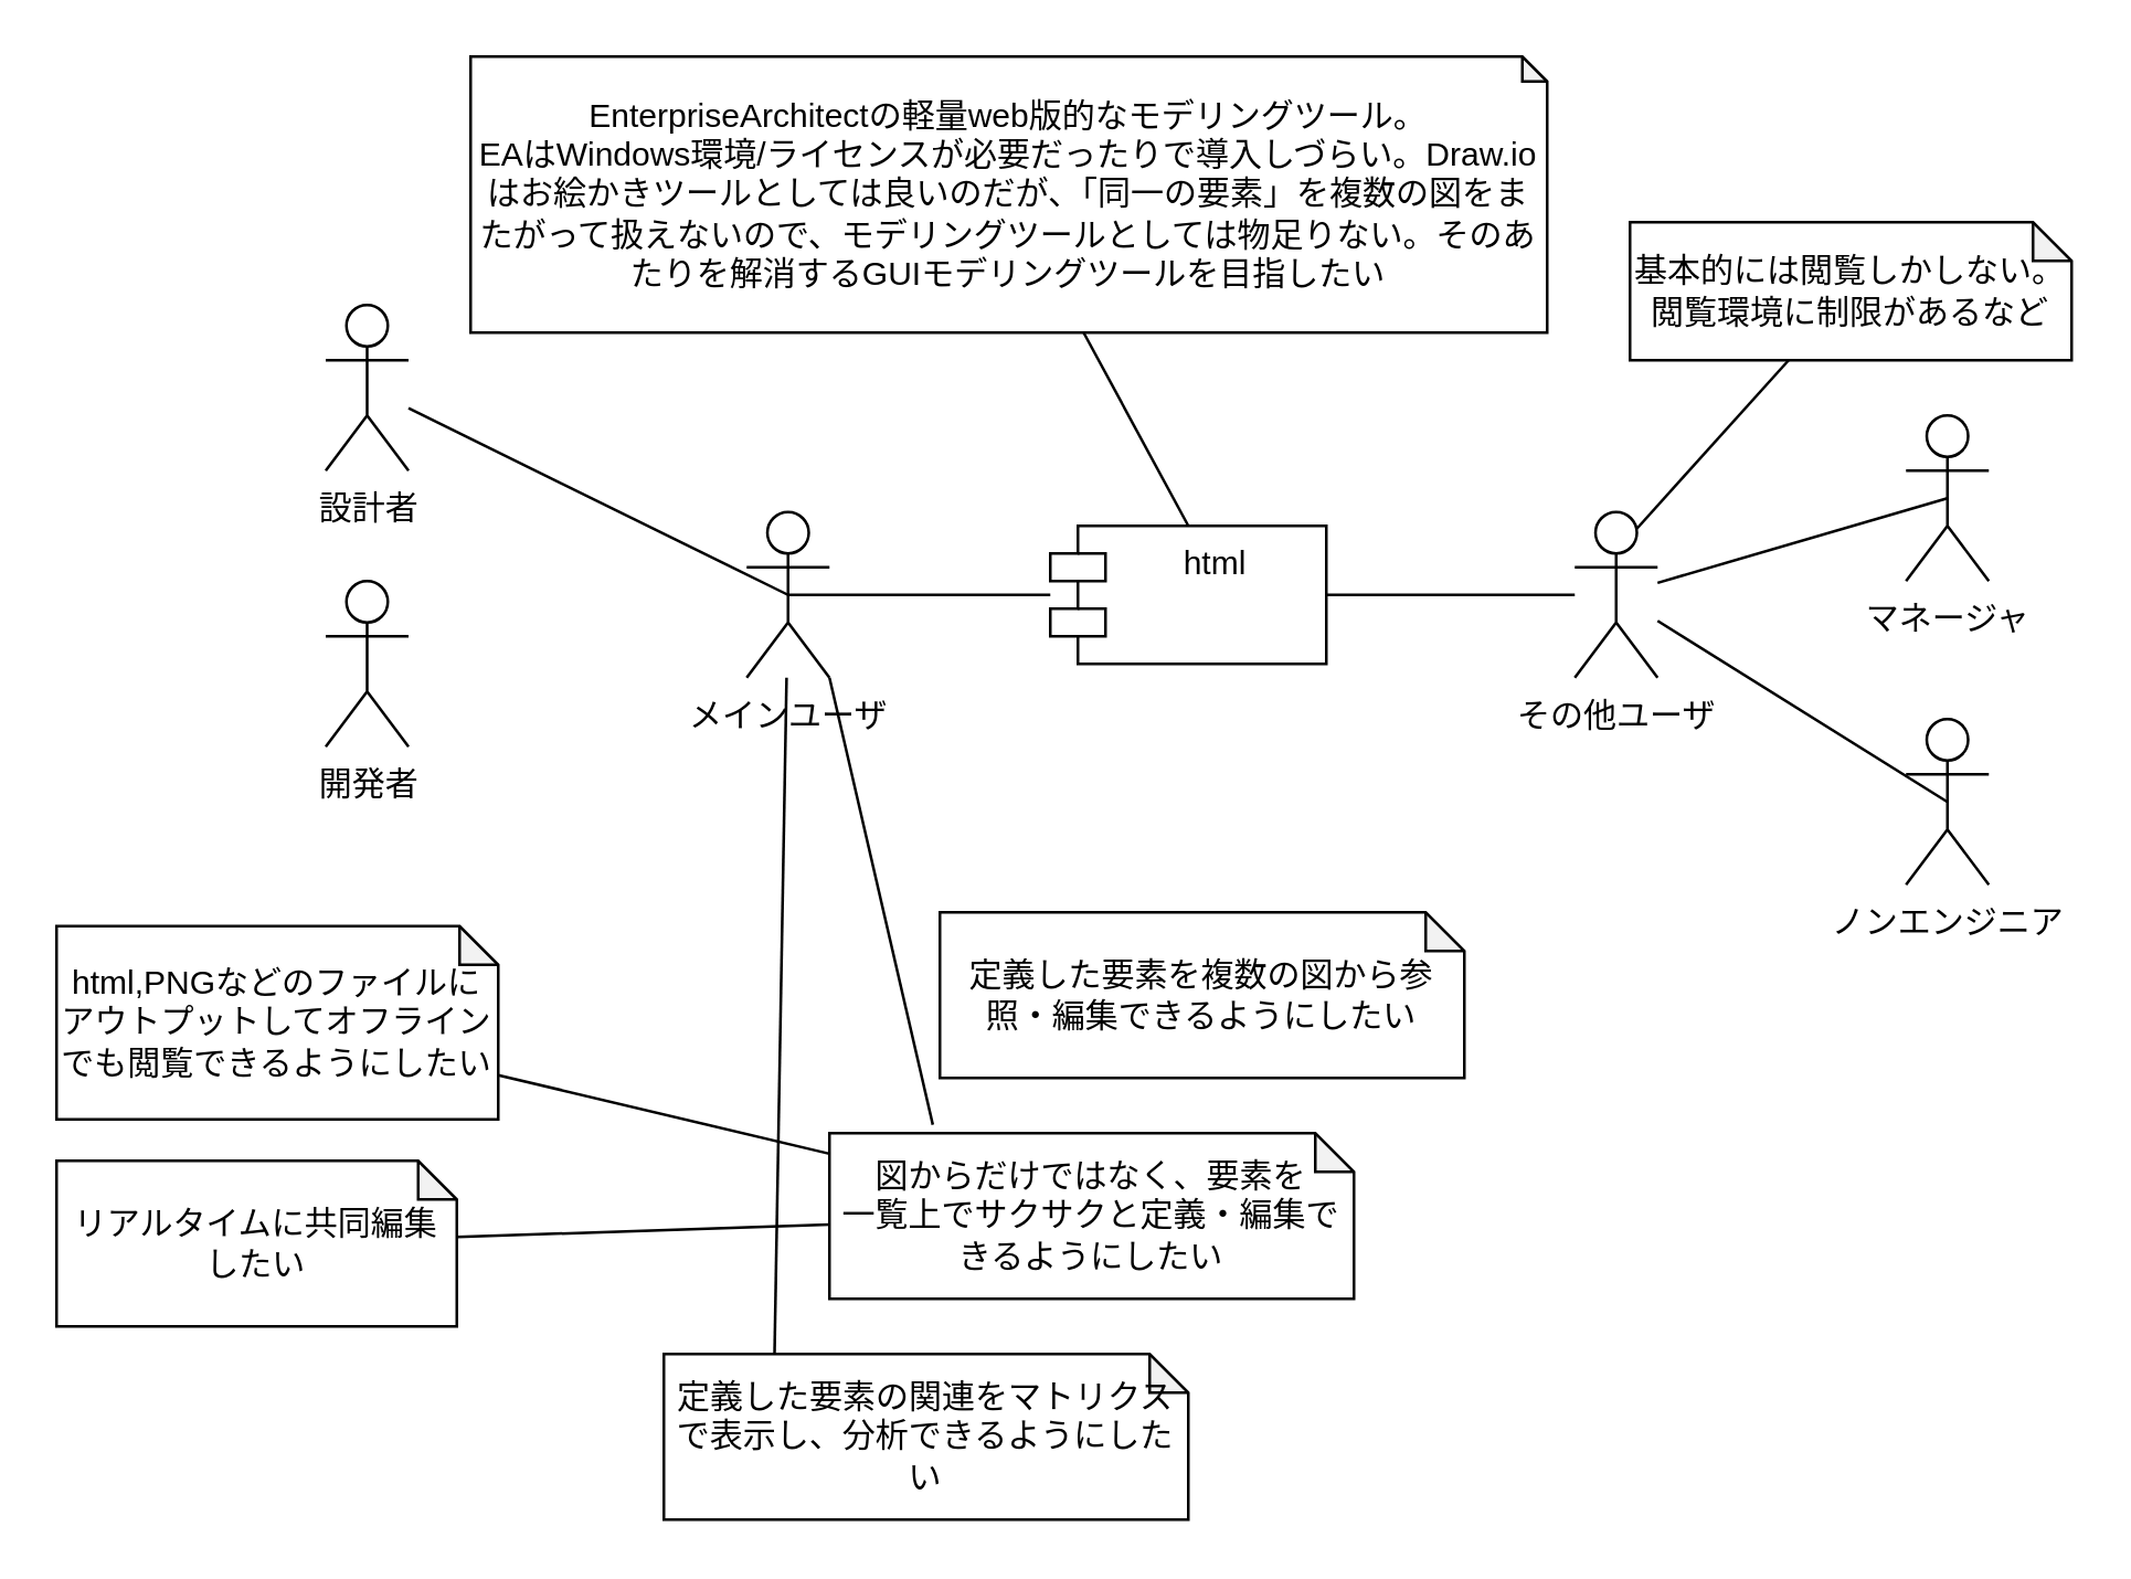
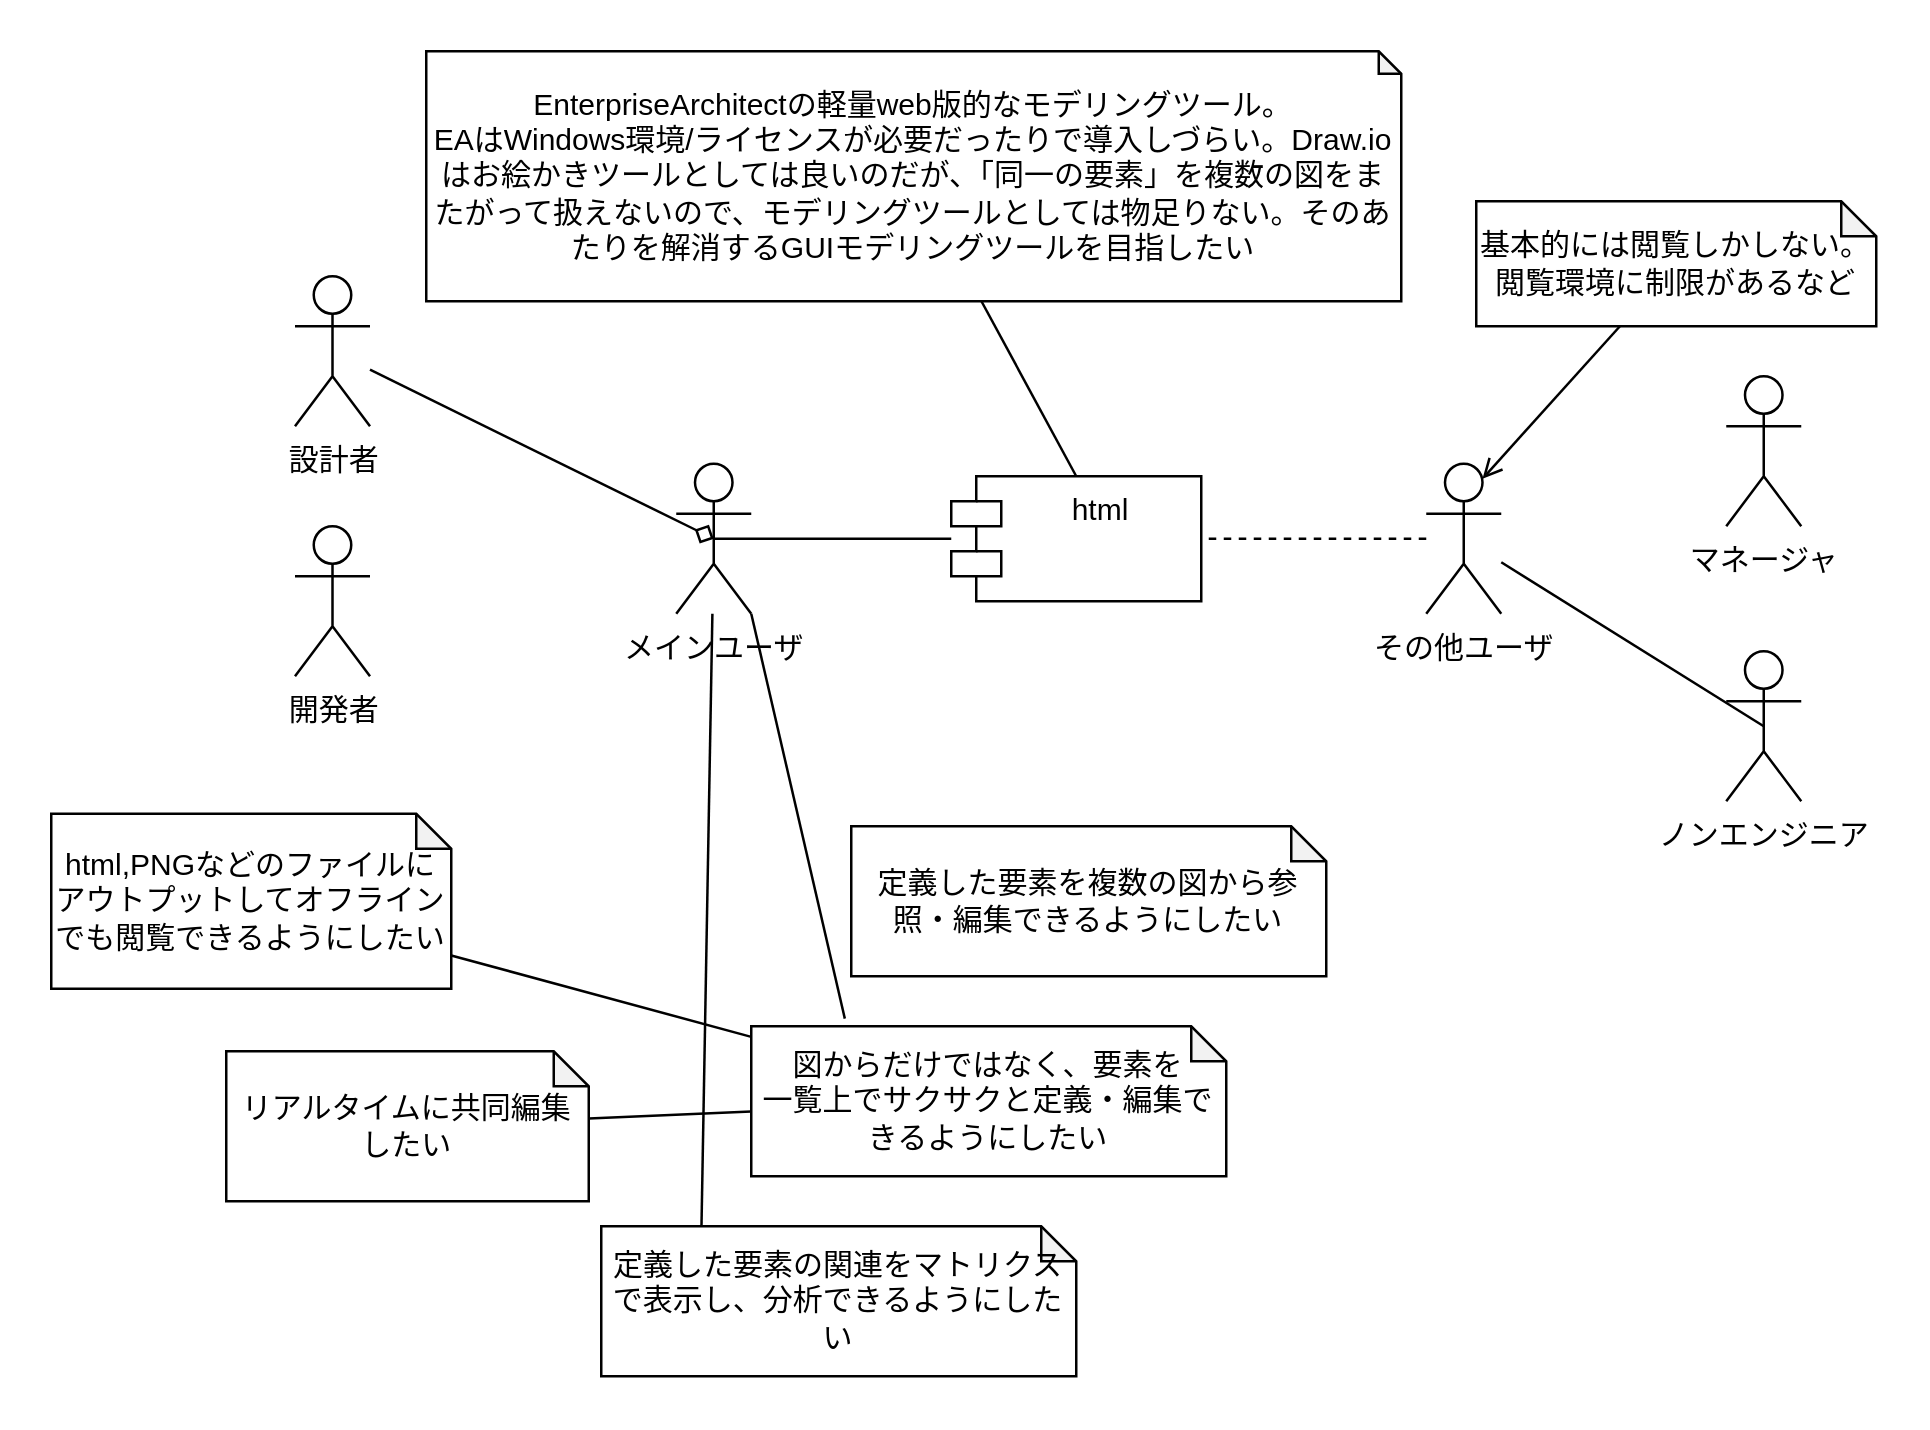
  <mxCell id="0" />
  <mxCell id="1" parent="0" />
  <mxCell id="2" value="html" style="shape=module;align=left;spacingLeft=20;align=center;verticalAlign=top;" vertex="1" parent="1"><mxGeometry x="380" y="190" width="100" height="50" as="geometry" /></mxCell>
  <mxCell id="3" value="開発者" style="shape=umlActor;verticalLabelPosition=bottom;verticalAlign=top;html=1;" vertex="1" parent="1"><mxGeometry x="117.5" y="210" width="30" height="60" as="geometry" /></mxCell>
- <mxCell id="4" style="edgeStyle=none;html=1;entryX=0.5;entryY=0.5;entryDx=0;entryDy=0;entryPerimeter=0;endArrow=none;endFill=0;" edge="1" parent="1" source="5" target="7"><mxGeometry relative="1" as="geometry" /></mxCell>
+ <mxCell id="4" style="edgeStyle=none;html=1;entryX=0.5;entryY=0.5;entryDx=0;entryDy=0;entryPerimeter=0;endArrow=diamond;endFill=0;" edge="1" parent="1" source="5" target="7"><mxGeometry relative="1" as="geometry" /></mxCell>
  <mxCell id="5" value="設計者" style="shape=umlActor;verticalLabelPosition=bottom;verticalAlign=top;html=1;" vertex="1" parent="1"><mxGeometry x="117.5" y="110" width="30" height="60" as="geometry" /></mxCell>
  <mxCell id="6" style="edgeStyle=none;html=1;endArrow=none;endFill=0;exitX=0.5;exitY=0.5;exitDx=0;exitDy=0;exitPerimeter=0;" edge="1" parent="1" source="7" target="2"><mxGeometry relative="1" as="geometry" /></mxCell>
  <mxCell id="7" value="メインユーザ" style="shape=umlActor;verticalLabelPosition=bottom;verticalAlign=top;html=1;" vertex="1" parent="1"><mxGeometry x="270" y="185" width="30" height="60" as="geometry" /></mxCell>
  <mxCell id="8" value="ノンエンジニア" style="shape=umlActor;verticalLabelPosition=bottom;verticalAlign=top;html=1;" vertex="1" parent="1"><mxGeometry x="690" y="260" width="30" height="60" as="geometry" /></mxCell>
  <mxCell id="9" value="マネージャ" style="shape=umlActor;verticalLabelPosition=bottom;verticalAlign=top;html=1;" vertex="1" parent="1"><mxGeometry x="690" y="150" width="30" height="60" as="geometry" /></mxCell>
  <mxCell id="10" style="edgeStyle=none;html=1;entryX=0.5;entryY=0;entryDx=0;entryDy=0;endArrow=none;endFill=0;" edge="1" parent="1" source="11" target="2"><mxGeometry relative="1" as="geometry" /></mxCell>
  <mxCell id="11" value="EnterpriseArchitectの軽量web版的なモデリングツール。&lt;br&gt;EAはWindows環境/ライセンスが必要だったりで導入しづらい。Draw.ioはお絵かきツールとしては良いのだが、「同一の要素」を複数の図をまたがって扱えないので、モデリングツールとしては物足りない。そのあたりを解消するGUIモデリングツールを目指したい" style="shape=note;whiteSpace=wrap;html=1;backgroundOutline=1;darkOpacity=0.05;size=9;" vertex="1" parent="1"><mxGeometry x="170" y="20" width="390" height="100" as="geometry" /></mxCell>
  <mxCell id="12" value="&lt;span&gt;定義した要素を複数の図から参照・編集できるようにしたい&lt;br&gt;&lt;/span&gt;" style="shape=note;whiteSpace=wrap;html=1;backgroundOutline=1;darkOpacity=0.05;size=14;" vertex="1" parent="1"><mxGeometry x="340" y="330" width="190" height="60" as="geometry" /></mxCell>
  <mxCell id="13" style="edgeStyle=none;html=1;endArrow=none;endFill=0;" edge="1" parent="1" source="14" target="24"><mxGeometry relative="1" as="geometry" /></mxCell>
- <mxCell id="14" value="&lt;span&gt;html,PNGなどのファイルにアウトプットしてオフラインでも閲覧できるようにしたい&lt;br&gt;&lt;/span&gt;" style="shape=note;whiteSpace=wrap;html=1;backgroundOutline=1;darkOpacity=0.05;size=14;" vertex="1" parent="1"><mxGeometry x="20" y="335" width="160" height="70" as="geometry" /></mxCell>
- <mxCell id="15" style="edgeStyle=none;html=1;entryX=1;entryY=0.5;entryDx=0;entryDy=0;endArrow=none;endFill=0;" edge="1" parent="1" source="18" target="2"><mxGeometry relative="1" as="geometry" /></mxCell>
- <mxCell id="16" style="edgeStyle=none;html=1;entryX=0.5;entryY=0.5;entryDx=0;entryDy=0;entryPerimeter=0;endArrow=none;endFill=0;" edge="1" parent="1" source="18" target="9"><mxGeometry relative="1" as="geometry" /></mxCell>
+ <mxCell id="14" value="&lt;span&gt;html,PNGなどのファイルにアウトプットしてオフラインでも閲覧できるようにしたい&lt;br&gt;&lt;/span&gt;" style="shape=note;whiteSpace=wrap;html=1;backgroundOutline=1;darkOpacity=0.05;size=14;" vertex="1" parent="1"><mxGeometry x="20" y="325" width="160" height="70" as="geometry" /></mxCell>
+ <mxCell id="15" style="edgeStyle=none;html=1;entryX=1;entryY=0.5;entryDx=0;entryDy=0;endArrow=none;endFill=0;dashed=1;" edge="1" parent="1" source="18" target="2"><mxGeometry relative="1" as="geometry" /></mxCell>
  <mxCell id="17" style="edgeStyle=none;html=1;entryX=0.5;entryY=0.5;entryDx=0;entryDy=0;entryPerimeter=0;endArrow=none;endFill=0;" edge="1" parent="1" source="18" target="8"><mxGeometry relative="1" as="geometry" /></mxCell>
  <mxCell id="18" value="その他ユーザ" style="shape=umlActor;verticalLabelPosition=bottom;verticalAlign=top;html=1;" vertex="1" parent="1"><mxGeometry x="570" y="185" width="30" height="60" as="geometry" /></mxCell>
- <mxCell id="19" style="edgeStyle=none;html=1;entryX=0.75;entryY=0.1;entryDx=0;entryDy=0;entryPerimeter=0;endArrow=none;endFill=0;" edge="1" parent="1" source="20" target="18"><mxGeometry relative="1" as="geometry" /></mxCell>
+ <mxCell id="19" style="edgeStyle=none;html=1;entryX=0.75;entryY=0.1;entryDx=0;entryDy=0;entryPerimeter=0;endArrow=open;endFill=0;" edge="1" parent="1" source="20" target="18"><mxGeometry relative="1" as="geometry" /></mxCell>
  <mxCell id="20" value="&lt;span&gt;基本的には閲覧しかしない。閲覧環境に制限があるなど&lt;br&gt;&lt;/span&gt;" style="shape=note;whiteSpace=wrap;html=1;backgroundOutline=1;darkOpacity=0.05;size=14;" vertex="1" parent="1"><mxGeometry x="590" y="80" width="160" height="50" as="geometry" /></mxCell>
  <mxCell id="21" style="edgeStyle=none;html=1;endArrow=none;endFill=0;exitX=0.211;exitY=0;exitDx=0;exitDy=0;exitPerimeter=0;" edge="1" parent="1" source="22" target="7"><mxGeometry relative="1" as="geometry" /></mxCell>
  <mxCell id="22" value="&lt;span&gt;定義した要素の関連をマトリクスで表示し、分析できるようにしたい&lt;br&gt;&lt;/span&gt;" style="shape=note;whiteSpace=wrap;html=1;backgroundOutline=1;darkOpacity=0.05;size=14;" vertex="1" parent="1"><mxGeometry x="240" y="490" width="190" height="60" as="geometry" /></mxCell>
  <mxCell id="23" style="edgeStyle=none;html=1;entryX=1;entryY=1;entryDx=0;entryDy=0;entryPerimeter=0;endArrow=none;endFill=0;exitX=0.197;exitY=-0.051;exitDx=0;exitDy=0;exitPerimeter=0;" edge="1" parent="1" source="24" target="7"><mxGeometry relative="1" as="geometry" /></mxCell>
  <mxCell id="24" value="&lt;span&gt;図からだけではなく、&lt;/span&gt;要素を&lt;span&gt;&lt;br&gt;一覧上でサクサクと定義・編集できるようにしたい&lt;br&gt;&lt;/span&gt;" style="shape=note;whiteSpace=wrap;html=1;backgroundOutline=1;darkOpacity=0.05;size=14;" vertex="1" parent="1"><mxGeometry x="300" y="410" width="190" height="60" as="geometry" /></mxCell>
  <mxCell id="25" style="edgeStyle=none;html=1;endArrow=none;endFill=0;" edge="1" parent="1" source="26" target="24"><mxGeometry relative="1" as="geometry" /></mxCell>
- <mxCell id="26" value="&lt;span&gt;リアルタイムに共同編集したい&lt;br&gt;&lt;/span&gt;" style="shape=note;whiteSpace=wrap;html=1;backgroundOutline=1;darkOpacity=0.05;size=14;" vertex="1" parent="1"><mxGeometry x="20" y="420" width="145" height="60" as="geometry" /></mxCell>
+ <mxCell id="26" value="&lt;span&gt;リアルタイムに共同編集したい&lt;br&gt;&lt;/span&gt;" style="shape=note;whiteSpace=wrap;html=1;backgroundOutline=1;darkOpacity=0.05;size=14;" vertex="1" parent="1"><mxGeometry x="90" y="420" width="145" height="60" as="geometry" /></mxCell>
